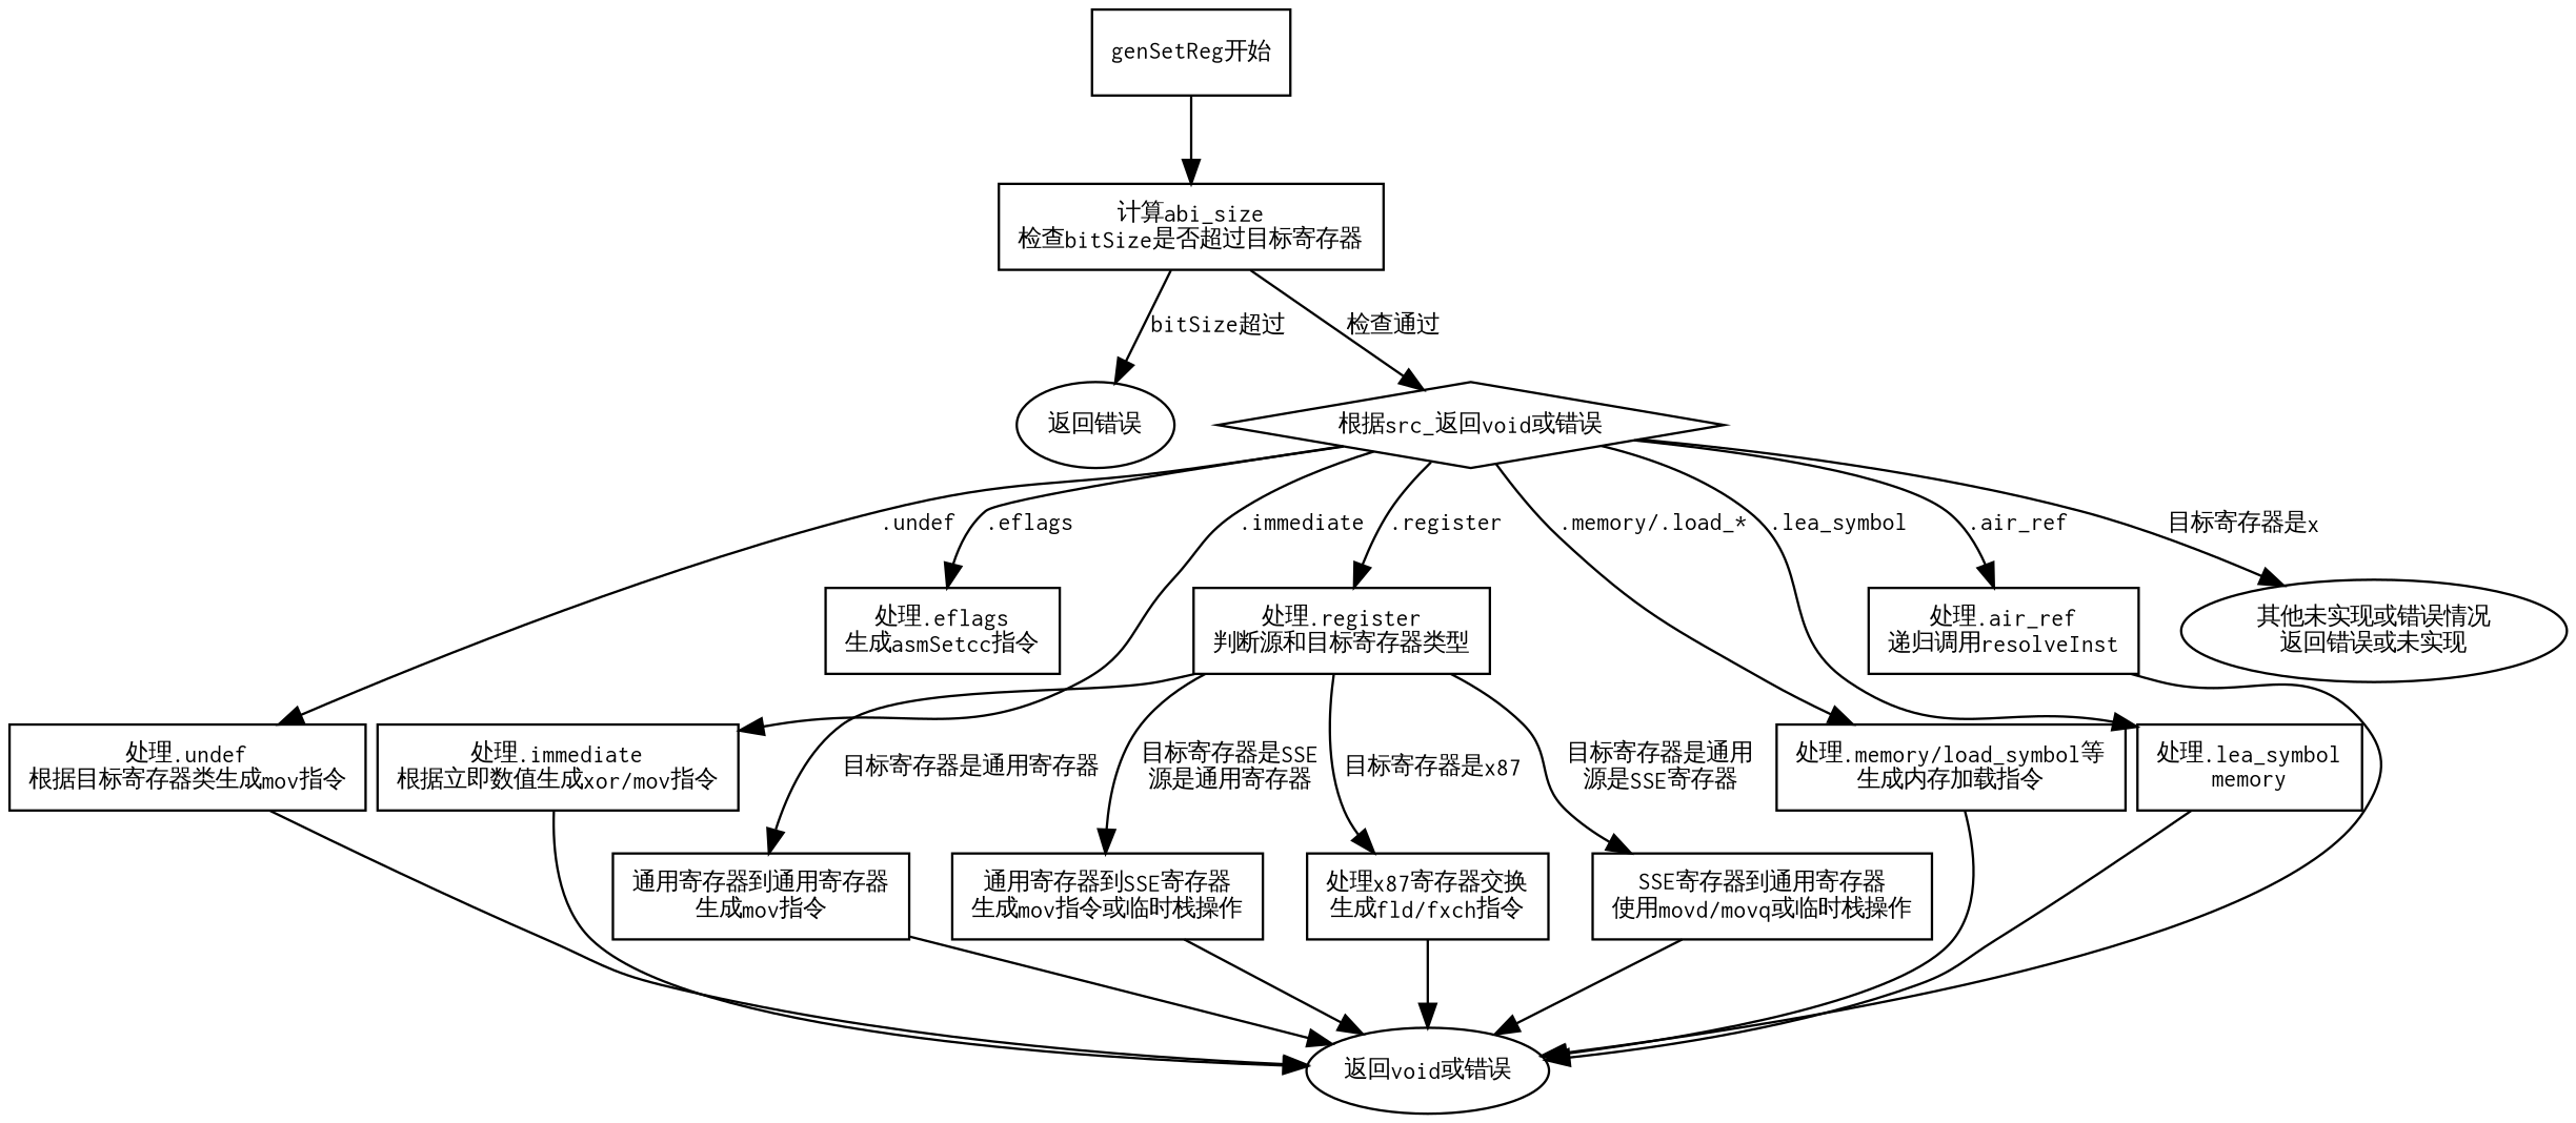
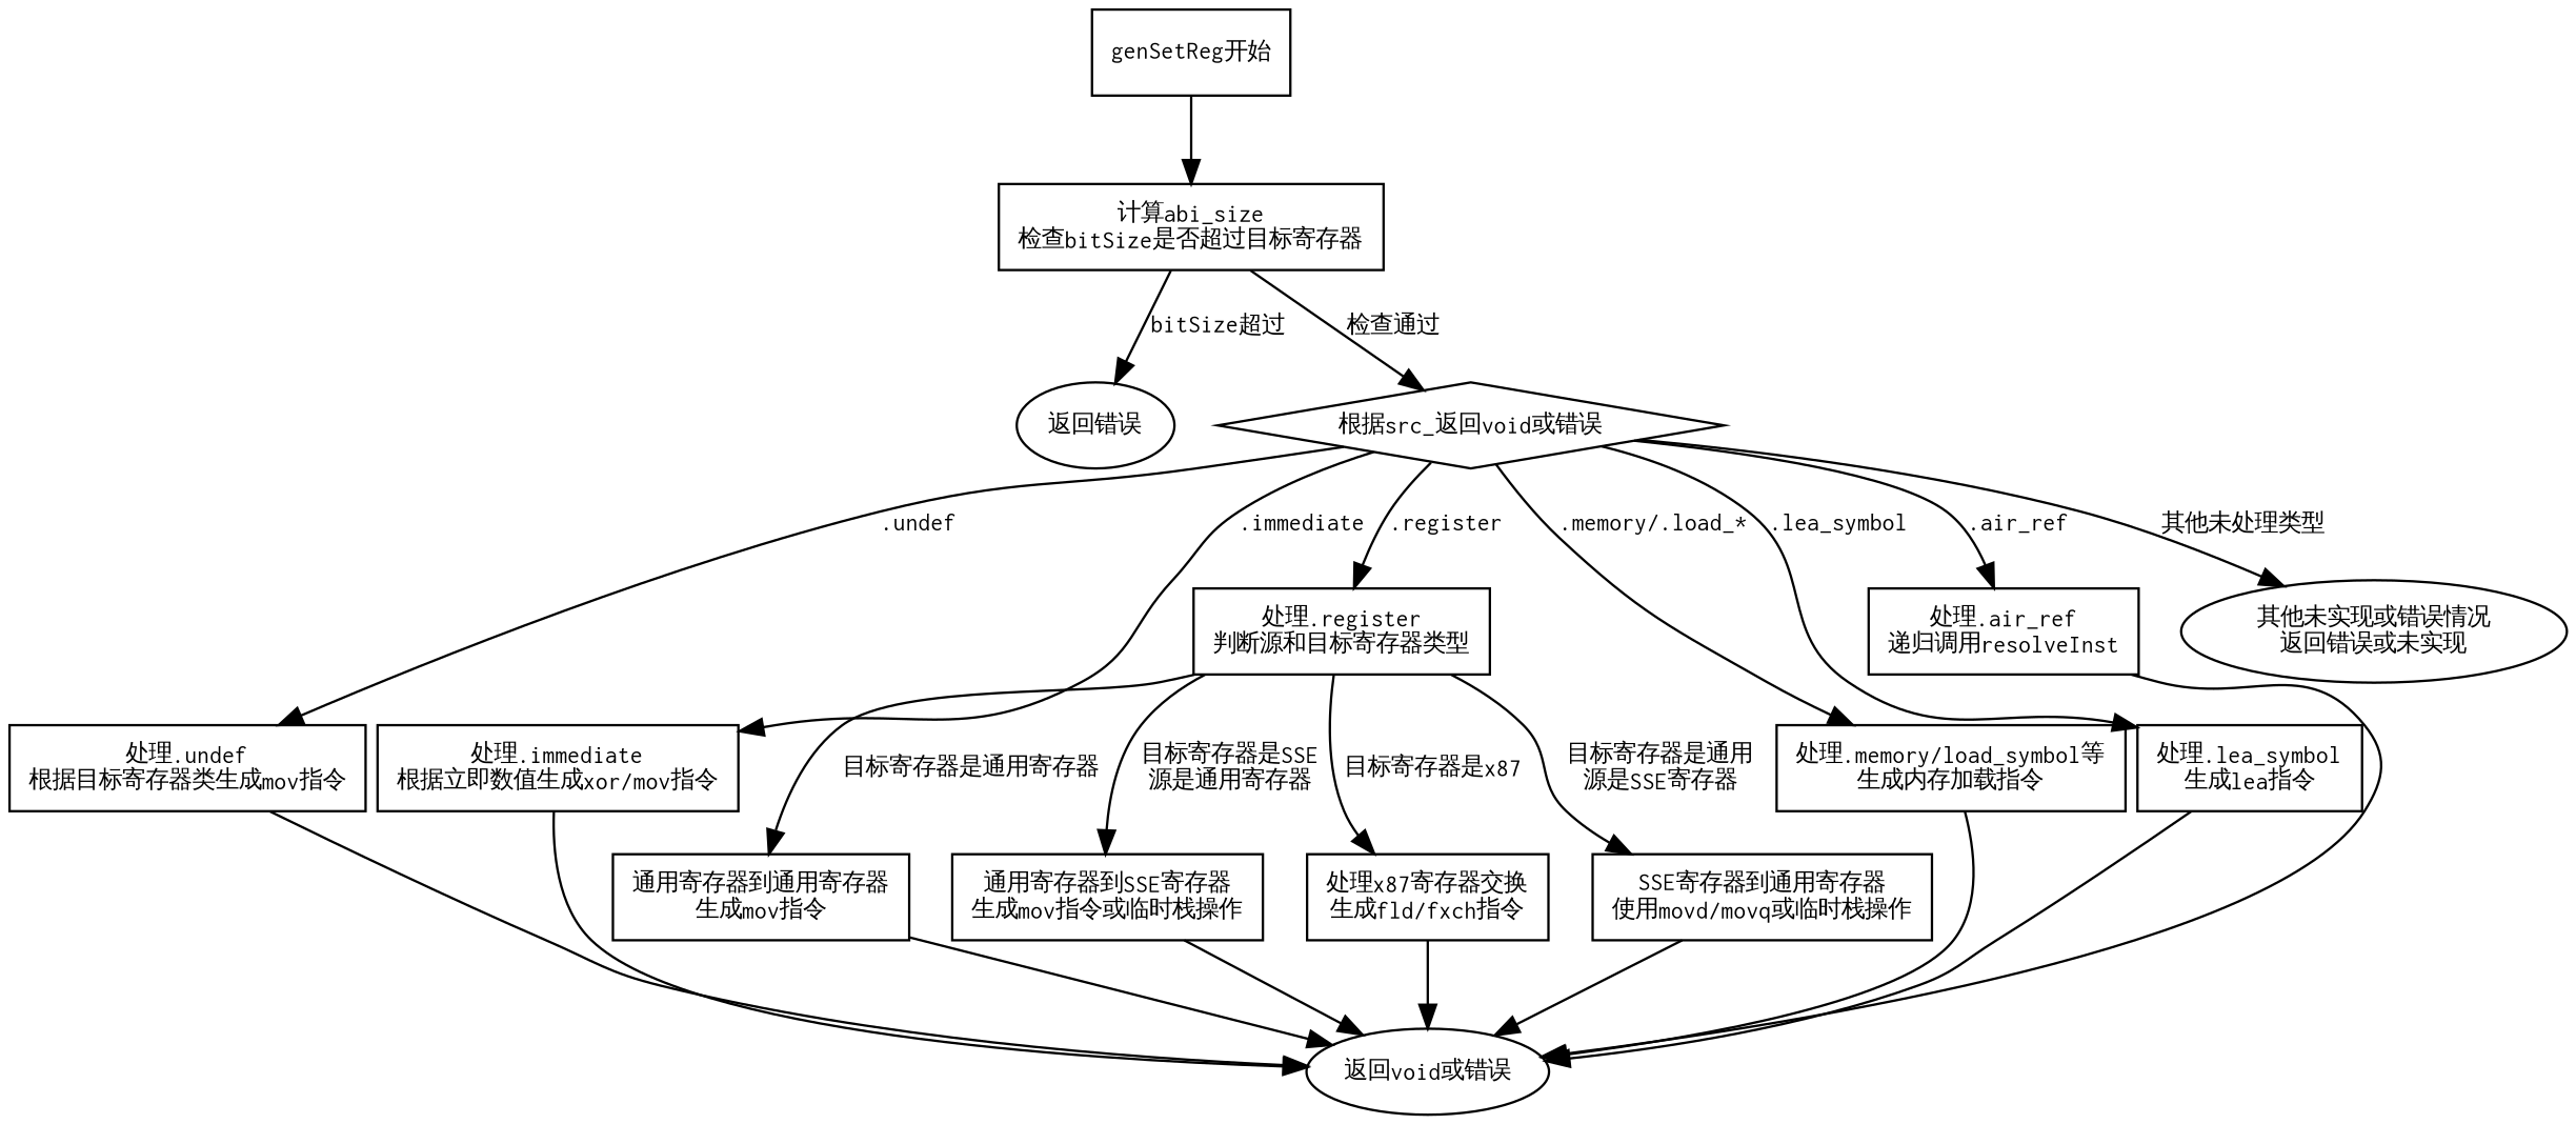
  digraph {
    node [fontname=Courier fontsize=10 shape=rectangle]
    edge [fontname=Courier fontsize=10]
    n1 [label="genSetReg开始"]
    n2 [label="计算abi_size\n检查bitSize是否超过目标寄存器"]
    n3 [label="返回错误" shape=ellipse]
    n4 [label="根据src_返回void或错误" shape=diamond]
    n5 [label="处理.undef\n根据目标寄存器类生成mov指令"]
-   n6 [label="处理.eflags\n生成asmSetcc指令"]
    n7 [label="处理.immediate\n根据立即数值生成xor/mov指令"]
    n8 [label="处理.register\n判断源和目标寄存器类型"]
    n9 [label="处理.memory/load_symbol等\n生成内存加载指令"]
-   n10 [label="处理.lea_symbol\nmemory"]
+   n10 [label="处理.lea_symbol\n生成lea指令"]
    n11 [label="处理.air_ref\n递归调用resolveInst"]
    n12 [label="其他未实现或错误情况\n返回错误或未实现" shape=ellipse]
    n13 [label="返回void或错误" shape=ellipse]
    n14 [label="通用寄存器到通用寄存器\n生成mov指令"]
    n15 [label="通用寄存器到SSE寄存器\n生成mov指令或临时栈操作"]
    n16 [label="处理x87寄存器交换\n生成fld/fxch指令"]
    n17 [label="SSE寄存器到通用寄存器\n使用movd/movq或临时栈操作"]
    n1 -> n2
    n2 -> n3 [label="bitSize超过"]
    n2 -> n4 [label="检查通过"]
    n4 -> n5 [label=".undef"]
-   n4 -> n6 [label=".eflags"]
    n4 -> n7 [label=".immediate"]
    n4 -> n8 [label=".register"]
    n4 -> n9 [label=".memory/.load_*"]
    n4 -> n10 [label=".lea_symbol"]
    n4 -> n11 [label=".air_ref"]
-   n4 -> n12 [label="目标寄存器是x"]
+   n4 -> n12 [label="其他未处理类型"]
    n5 -> n13
    n7 -> n13
    n8 -> n14 [label="目标寄存器是通用寄存器"]
    n8 -> n15 [label="目标寄存器是SSE\n源是通用寄存器"]
    n8 -> n16 [label="目标寄存器是x87"]
    n8 -> n17 [label="目标寄存器是通用\n源是SSE寄存器"]
    n9 -> n13
    n10 -> n13
    n11 -> n13
    n14 -> n13
    n15 -> n13
    n16 -> n13
    n17 -> n13
  }
